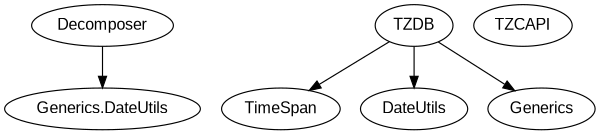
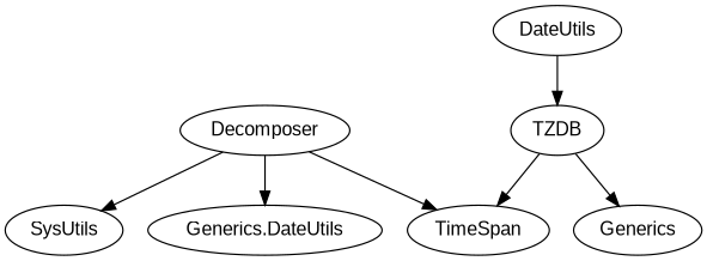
  digraph {
    fontname="Liberation Sans"
    node [fontname="Liberation Sans"]
    edge [fontname="Liberation Sans"]
    Decomposer
+   SysUtils
    TimeSpan
    n4 [label="Generics.DateUtils"]
-   TZCAPI
    TZDB
    DateUtils
    n8 [label=Generics]
+   Decomposer -> SysUtils
+   Decomposer -> TimeSpan
    Decomposer -> n4
    TZDB -> TimeSpan
-   TZDB -> DateUtils
+   DateUtils -> TZDB
    TZDB -> n8
  }
